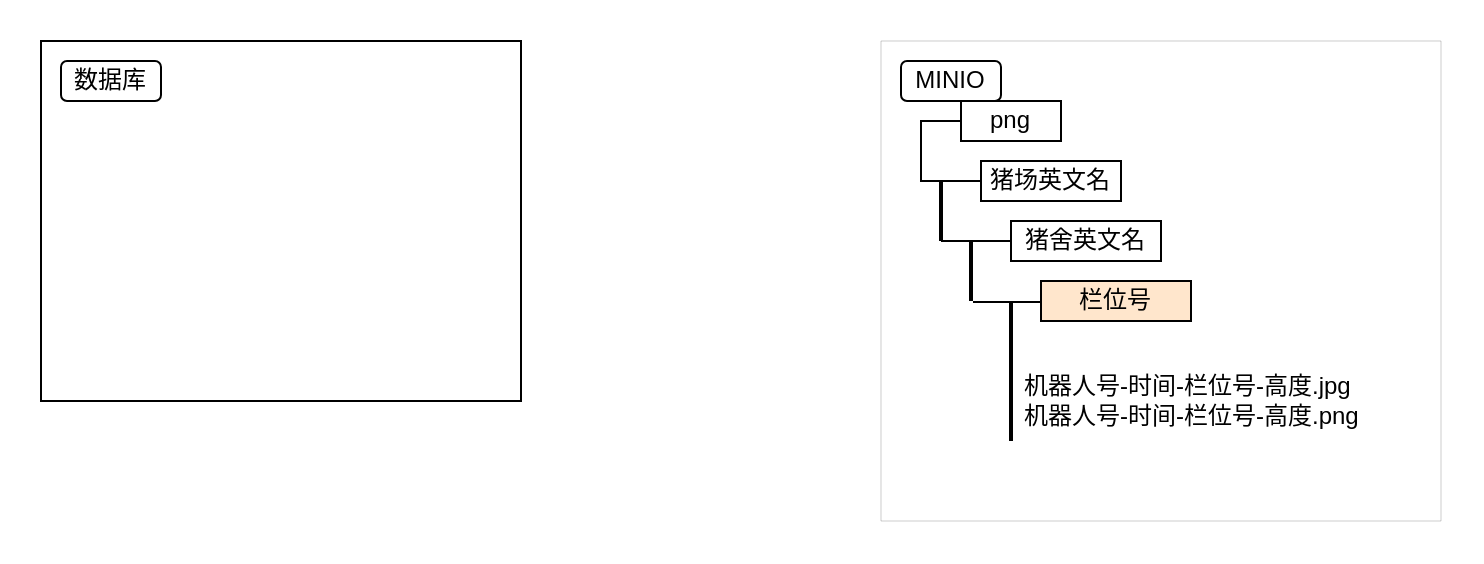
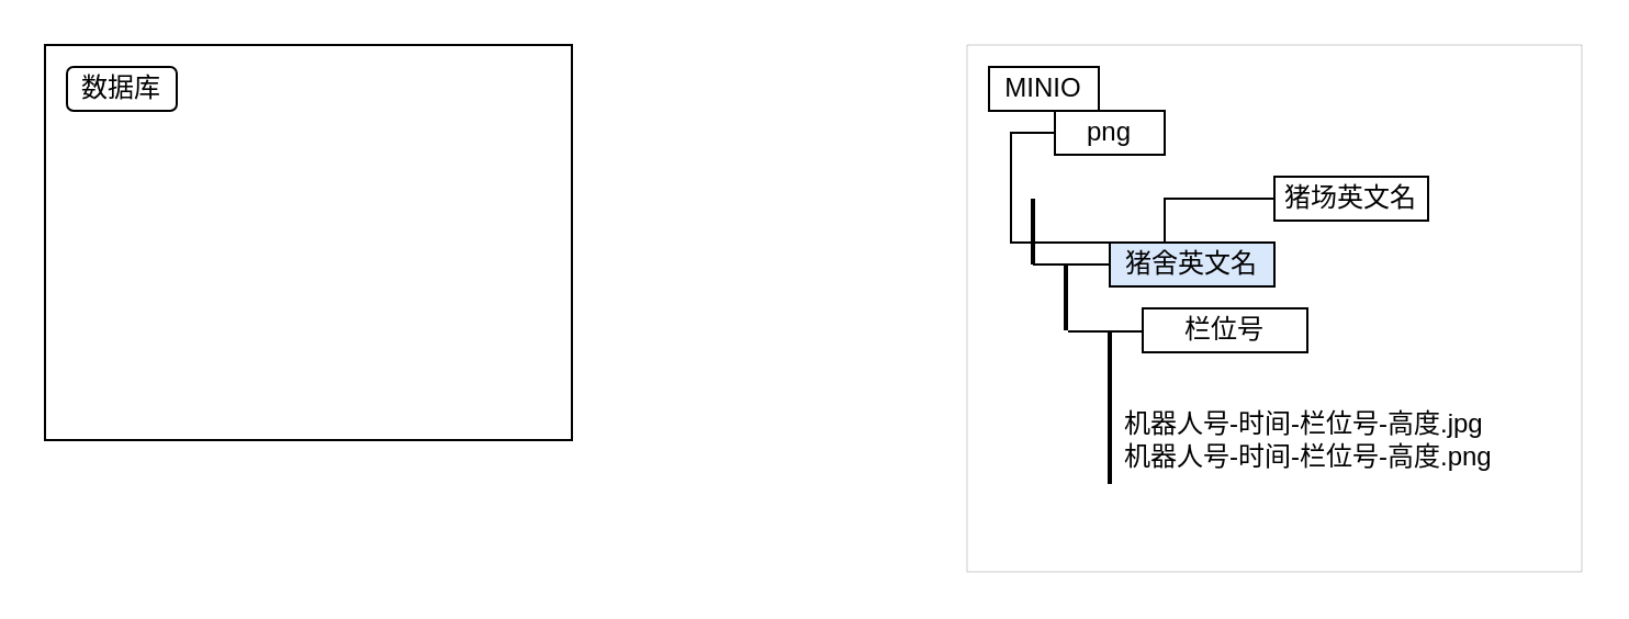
  <mxCell id="0" />
  <mxCell id="1" parent="0" />
  <mxCell id="2" value="" style="rounded=0;whiteSpace=wrap;html=1;shadow=0;glass=0;sketch=0;" vertex="1" parent="1"><mxGeometry x="20" y="20" width="240" height="180" as="geometry" /></mxCell>
  <mxCell id="3" value="" style="rounded=0;whiteSpace=wrap;html=1;shadow=0;glass=0;sketch=0;strokeWidth=0;" vertex="1" parent="1"><mxGeometry x="440" y="20" width="280" height="240" as="geometry" /></mxCell>
  <mxCell id="4" value="数据库" style="whiteSpace=wrap;html=1;shadow=0;glass=0;sketch=0;rounded=1;" vertex="1" parent="1"><mxGeometry x="30" y="30" width="50" height="20" as="geometry" /></mxCell>
- <mxCell id="5" value="MINIO" style="whiteSpace=wrap;html=1;shadow=0;glass=0;sketch=0;rounded=1;" vertex="1" parent="1"><mxGeometry x="450" y="30" width="50" height="20" as="geometry" /></mxCell>
+ <mxCell id="5" value="MINIO" style="rounded=0;whiteSpace=wrap;html=1;shadow=0;glass=0;sketch=0;" vertex="1" parent="1"><mxGeometry x="450" y="30" width="50" height="20" as="geometry" /></mxCell>
  <mxCell id="6" style="edgeStyle=orthogonalEdgeStyle;rounded=0;orthogonalLoop=1;jettySize=auto;html=1;exitX=0;exitY=1;exitDx=0;exitDy=0;entryX=0;entryY=0.5;entryDx=0;entryDy=0;endArrow=none;endFill=0;" edge="1" parent="1" source="7" target="10"><mxGeometry relative="1" as="geometry" /></mxCell>
  <mxCell id="7" value="" style="shape=partialRectangle;whiteSpace=wrap;html=1;bottom=0;right=0;fillColor=none;rounded=1;shadow=0;glass=0;sketch=0;" vertex="1" parent="1"><mxGeometry x="460" y="60" width="20" height="30" as="geometry" /></mxCell>
  <mxCell id="8" style="edgeStyle=orthogonalEdgeStyle;rounded=0;orthogonalLoop=1;jettySize=auto;html=1;exitX=1;exitY=0.5;exitDx=0;exitDy=0;entryX=0;entryY=0.75;entryDx=0;entryDy=0;endArrow=none;endFill=0;" edge="1" parent="1" target="11"><mxGeometry relative="1" as="geometry"><mxPoint x="490" y="120" as="sourcePoint" /></mxGeometry></mxCell>
  <mxCell id="9" value="png" style="rounded=0;whiteSpace=wrap;html=1;shadow=0;glass=0;sketch=0;" vertex="1" parent="1"><mxGeometry x="480" y="50" width="50" height="20" as="geometry" /></mxCell>
- <mxCell id="10" value="猪场英文名" style="rounded=0;whiteSpace=wrap;html=1;shadow=0;glass=0;sketch=0;" vertex="1" parent="1"><mxGeometry x="490" y="80" width="70" height="20" as="geometry" /></mxCell>
- <mxCell id="11" value="猪舍英文名" style="rounded=0;whiteSpace=wrap;html=1;shadow=0;glass=0;sketch=0;" vertex="1" parent="1"><mxGeometry x="505" y="110" width="75" height="20" as="geometry" /></mxCell>
+ <mxCell id="10" value="猪场英文名" style="rounded=0;whiteSpace=wrap;html=1;shadow=0;glass=0;sketch=0;" vertex="1" parent="1"><mxGeometry x="580" y="80" width="70" height="20" as="geometry" /></mxCell>
+ <mxCell id="11" value="猪舍英文名" style="rounded=0;whiteSpace=wrap;html=1;shadow=0;glass=0;sketch=0;fillColor=#dae8fc;" vertex="1" parent="1"><mxGeometry x="505" y="110" width="75" height="20" as="geometry" /></mxCell>
  <mxCell id="12" style="edgeStyle=orthogonalEdgeStyle;rounded=0;orthogonalLoop=1;jettySize=auto;html=1;entryX=1;entryY=0.5;entryDx=0;entryDy=0;endArrow=none;endFill=0;" edge="1" parent="1"><mxGeometry relative="1" as="geometry"><mxPoint x="470" y="120" as="sourcePoint" /><mxPoint x="505" y="119.5" as="targetPoint" /></mxGeometry></mxCell>
  <mxCell id="13" value="" style="line;strokeWidth=2;direction=south;html=1;rounded=1;shadow=0;glass=0;sketch=0;" vertex="1" parent="1"><mxGeometry x="465" y="90" width="10" height="30" as="geometry" /></mxCell>
  <mxCell id="14" value="" style="line;strokeWidth=2;direction=south;html=1;rounded=1;shadow=0;glass=0;sketch=0;" vertex="1" parent="1"><mxGeometry x="480" y="120" width="10" height="30" as="geometry" /></mxCell>
  <mxCell id="15" style="edgeStyle=orthogonalEdgeStyle;rounded=0;orthogonalLoop=1;jettySize=auto;html=1;entryX=1;entryY=0.5;entryDx=0;entryDy=0;endArrow=none;endFill=0;" edge="1" parent="1"><mxGeometry relative="1" as="geometry"><mxPoint x="486" y="150.5" as="sourcePoint" /><mxPoint x="521" y="150" as="targetPoint" /></mxGeometry></mxCell>
- <mxCell id="16" value="栏位号" style="rounded=0;whiteSpace=wrap;html=1;shadow=0;glass=0;sketch=0;fillColor=#ffe6cc;" vertex="1" parent="1"><mxGeometry x="520" y="140" width="75" height="20" as="geometry" /></mxCell>
+ <mxCell id="16" value="栏位号" style="rounded=0;whiteSpace=wrap;html=1;shadow=0;glass=0;sketch=0;" vertex="1" parent="1"><mxGeometry x="520" y="140" width="75" height="20" as="geometry" /></mxCell>
  <mxCell id="17" value="" style="line;strokeWidth=2;direction=south;html=1;rounded=1;shadow=0;glass=0;sketch=0;" vertex="1" parent="1"><mxGeometry x="500" y="150" width="10" height="70" as="geometry" /></mxCell>
  <mxCell id="18" value="&lt;span style=&quot;text-align: center;&quot;&gt;&lt;font style=&quot;font-size: 12px;&quot;&gt;机器人号-时间-栏位号-高度.jpg&lt;br&gt;&lt;/font&gt;&lt;/span&gt;&lt;span style=&quot;text-align: center;&quot;&gt;机器人号-时间-栏位号-高度.png&lt;/span&gt;&lt;span style=&quot;text-align: center;&quot;&gt;&lt;font style=&quot;font-size: 12px;&quot;&gt;&lt;br&gt;&lt;/font&gt;&lt;/span&gt;" style="whiteSpace=wrap;html=1;shadow=0;glass=0;sketch=0;strokeWidth=0;strokeColor=#FFFFFF;align=left;rounded=1;" vertex="1" parent="1"><mxGeometry x="510" y="170" width="190" height="60" as="geometry" /></mxCell>
